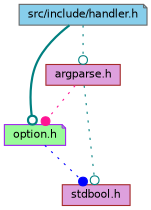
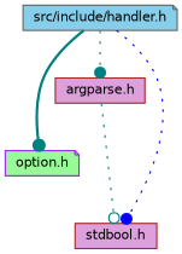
  digraph {
    node [color=brown fillcolor=plum fontname=Helvetica fontsize=10 shape=note style=filled]
    edge [arrowhead=dot color=teal fontname=Helvetica fontsize=10 labelfontname=Helvetica labelfontsize=10 style=dotted]
    n1 [color=gray40 fillcolor=skyblue fontcolor=black height=0.2 label="src/include/handler.h" width=0.4]
    n2 [height=0.2 label="argparse.h" shape=box width=0.4]
    n3 [color=purple fillcolor=palegreen height=0.2 label="option.h" width=0.4]
    n4 [height=0.2 label="stdbool.h" shape=box width=0.4]
-   n1 -> n2 [arrowhead=odot]
-   n1 -> n3 [arrowhead=odot style=bold]
-   n2 -> n3 [color=deeppink]
+   n1 -> n2
+   n1 -> n3 [style=bold]
    n2 -> n4 [arrowhead=odot]
-   n3 -> n4 [color=blue]
+   n1 -> n4 [color=blue]
  }
